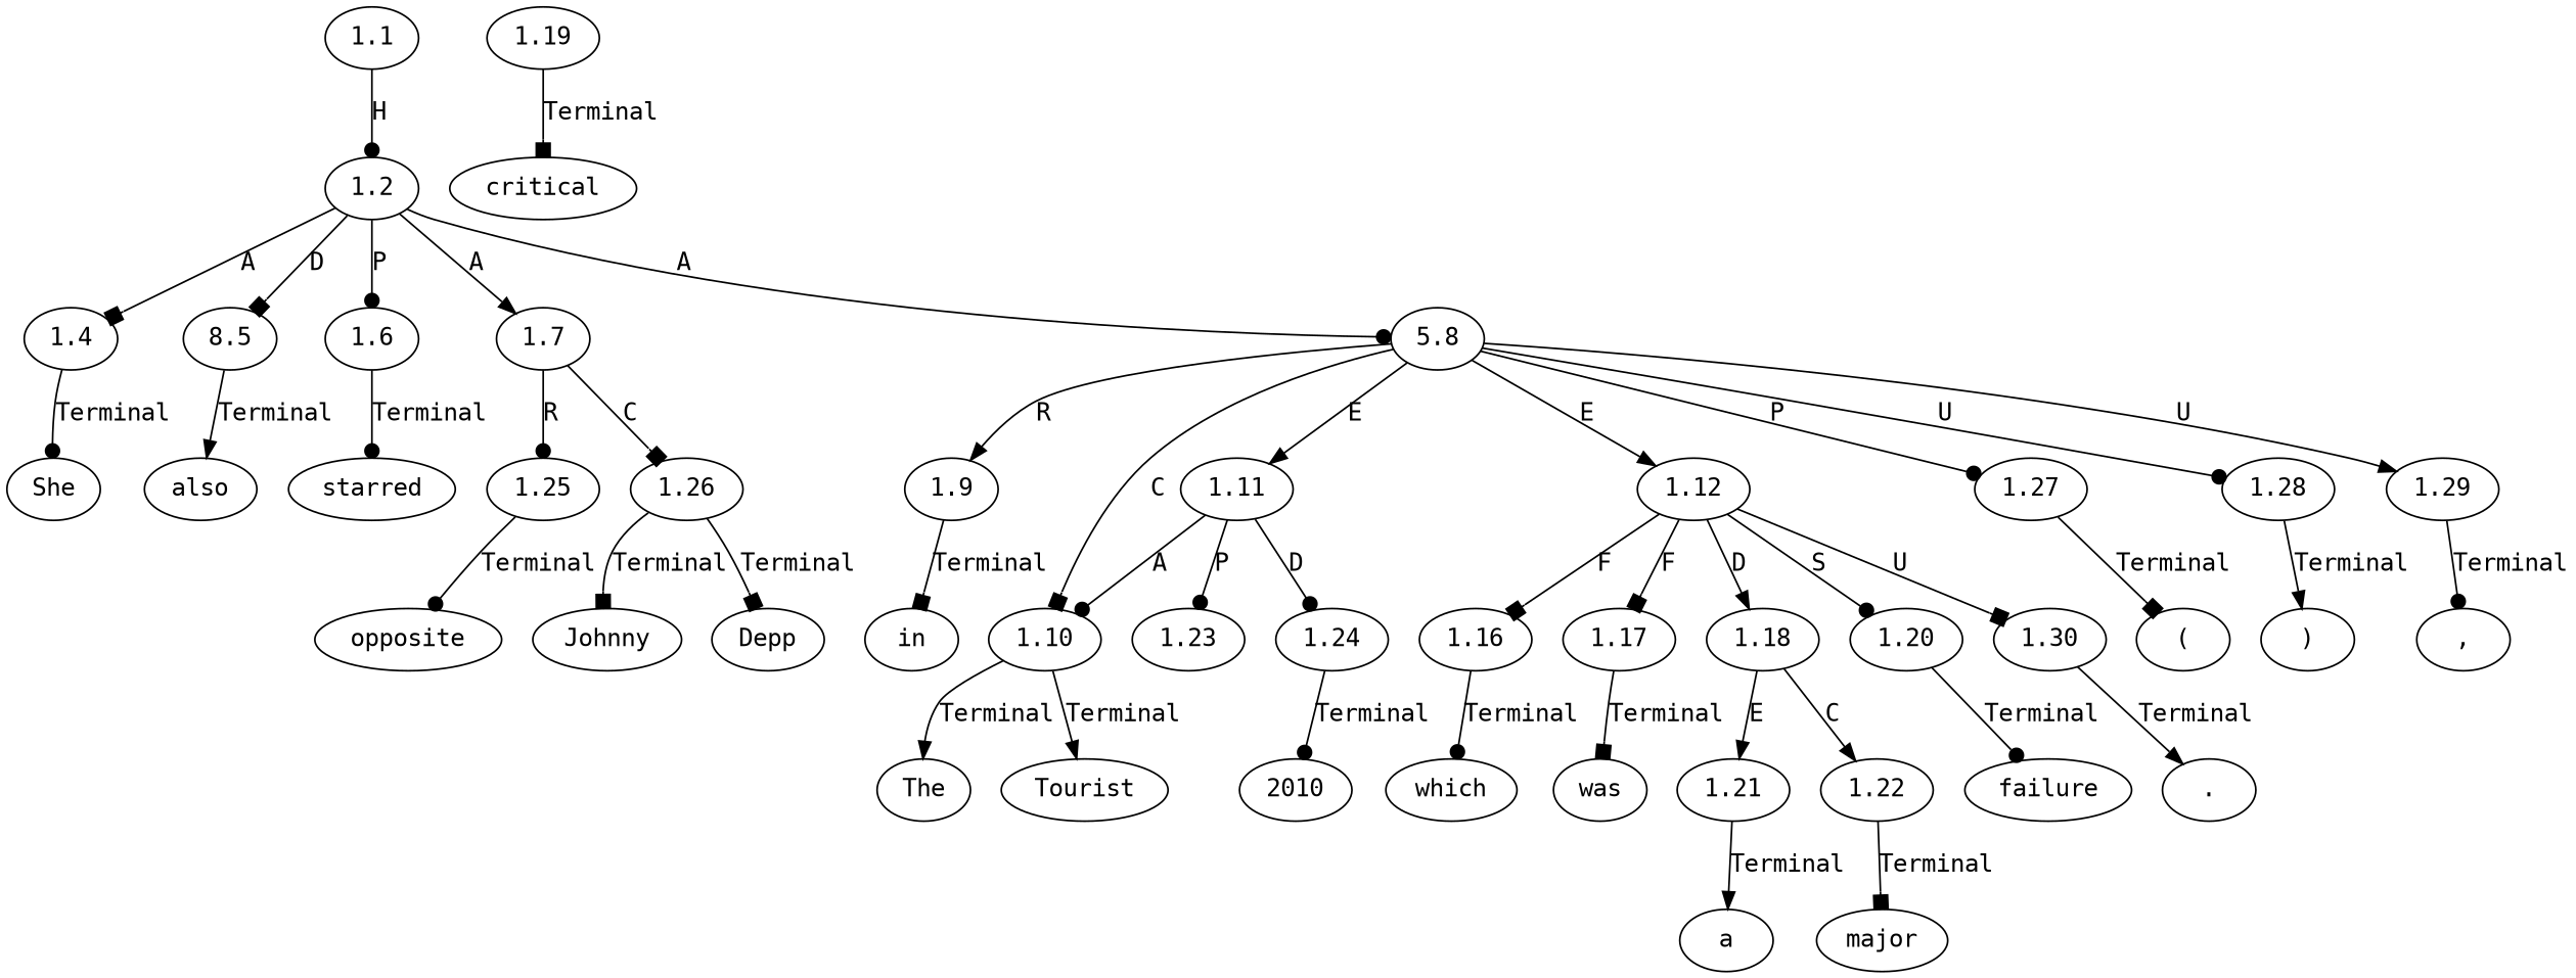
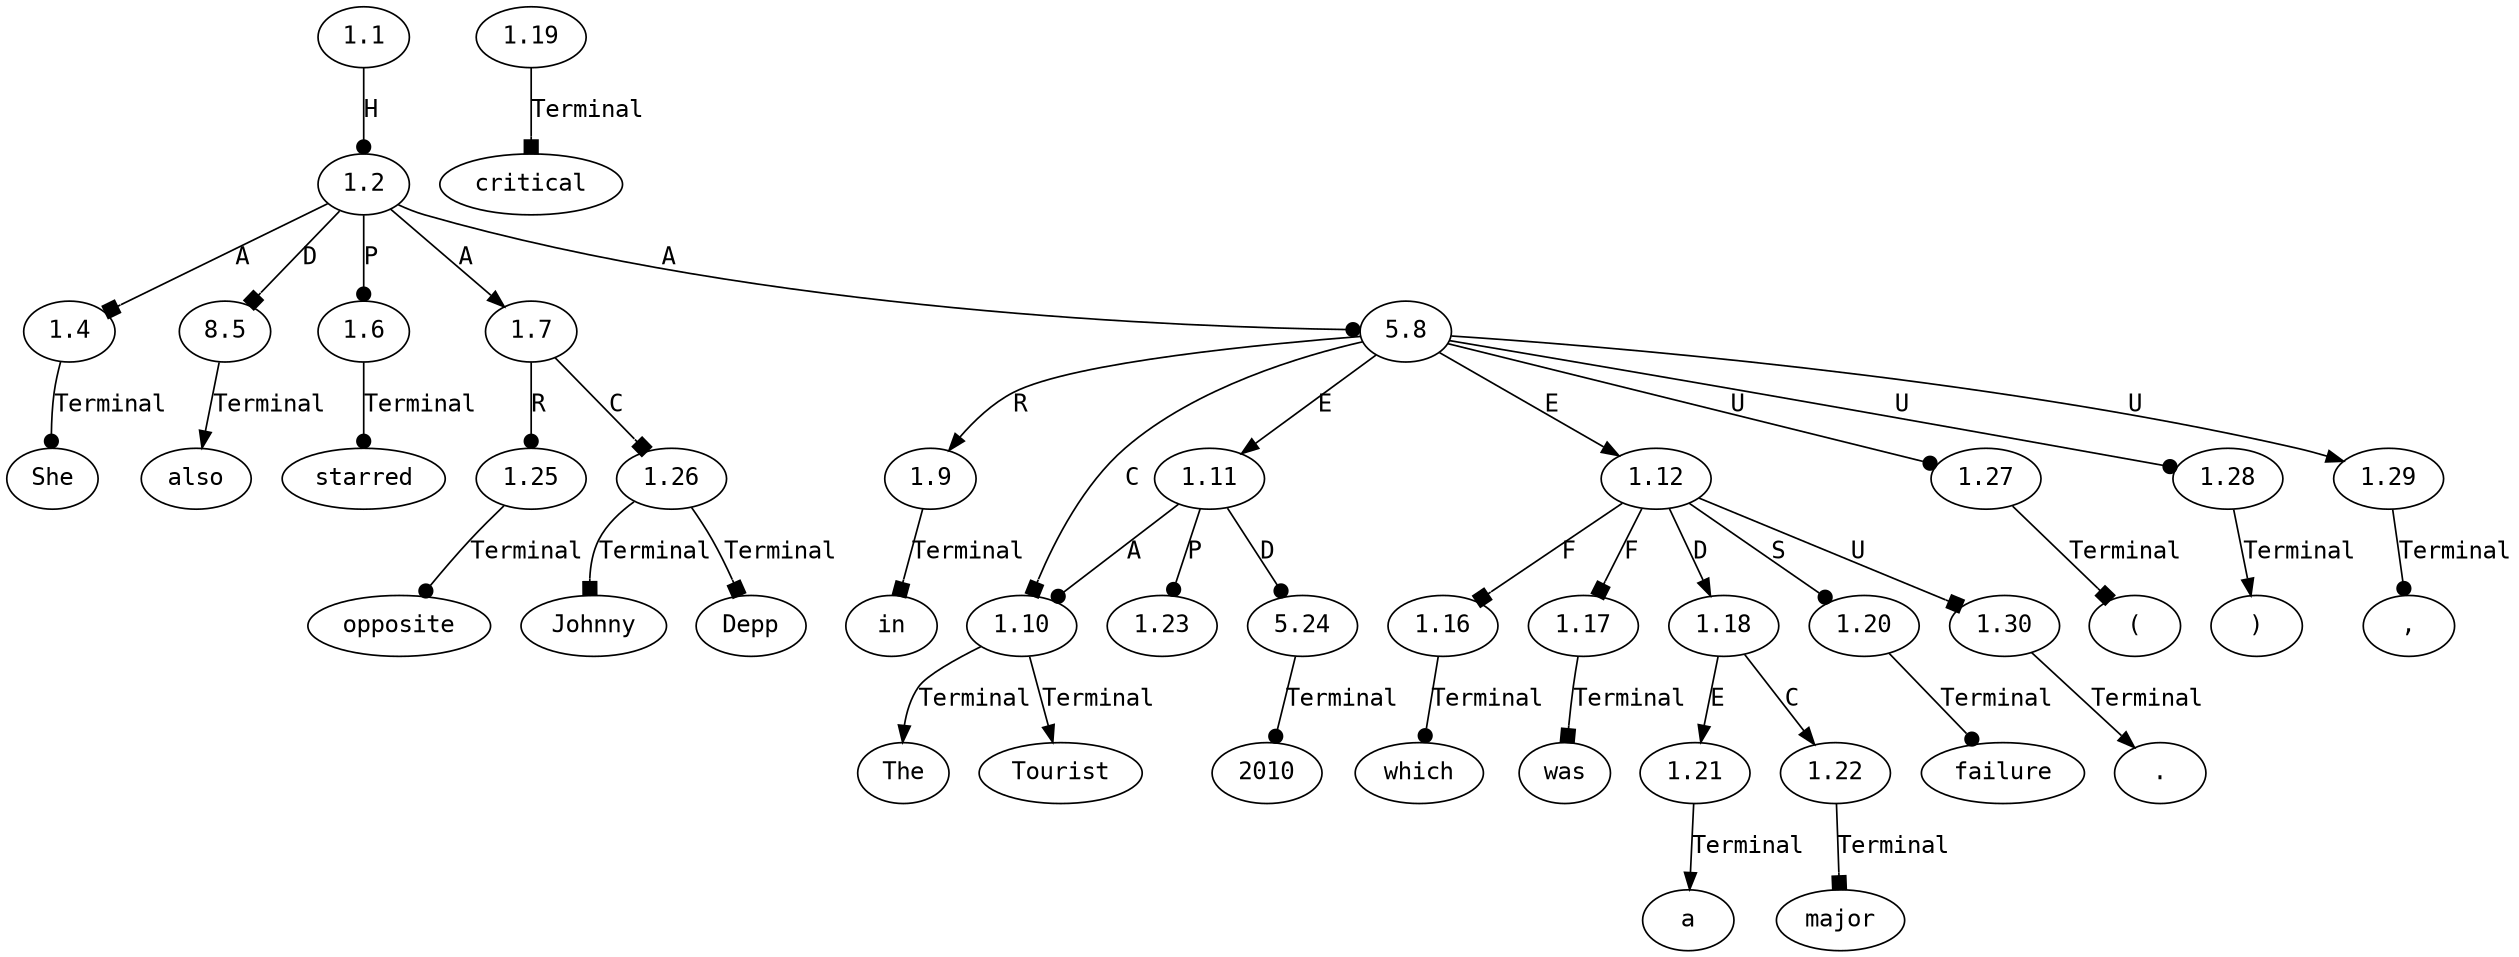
  digraph {
    fontname="DejaVu Sans Mono"
    node [fontname="DejaVu Sans Mono" ordering=out]
    edge [arrowhead=dot fontname="DejaVu Sans Mono" ordering=out]
    n1 [label=She]
    n2 [label="("]
    n3 [label=2010]
    n4 [label=")"]
    n5 [label=","]
    n6 [label=which]
    n7 [label=was]
    n8 [label=a]
    n9 [label=major]
    n10 [label=critical]
    n11 [label=failure]
    n12 [label=also]
    n13 [label="."]
    n14 [label=starred]
    n15 [label=opposite]
    n16 [label=Johnny]
    n17 [label=Depp]
    n18 [label=in]
    n19 [label=The]
    n20 [label=Tourist]
    n21 [label=1.1]
    n22 [label=1.2]
    n23 [label=1.4]
    n24 [label=8.5]
    n25 [label=1.6]
    n26 [label=1.7]
    n27 [label=5.8]
    n28 [label=1.25]
    n29 [label=1.26]
    n30 [label=1.9]
    n31 [label=1.10]
    n32 [label=1.11]
    n33 [label=1.12]
    n34 [label=1.27]
    n35 [label=1.28]
    n36 [label=1.29]
    n37 [label=1.23]
-   n38 [label=1.24]
+   n38 [label=5.24]
    n39 [label=1.16]
    n40 [label=1.17]
    n41 [label=1.18]
    n42 [label=1.20]
    n43 [label=1.30]
    n44 [label=1.21]
    n45 [label=1.22]
    n46 [label=1.19]
    n21 -> n22 [label=H]
    n22 -> n23 [arrowhead=box label=A]
    n22 -> n24 [arrowhead=box label=D]
    n22 -> n25 [label=P]
    n22 -> n26 [arrowhead=normal label=A]
    n22 -> n27 [label=A]
    n23 -> n1 [label=Terminal]
    n24 -> n12 [arrowhead=normal label=Terminal]
    n25 -> n14 [label=Terminal]
    n26 -> n28 [label=R]
    n26 -> n29 [arrowhead=box label=C]
    n27 -> n30 [arrowhead=normal label=R]
    n27 -> n31 [arrowhead=box label=C]
    n27 -> n32 [arrowhead=normal label=E]
    n27 -> n33 [arrowhead=normal label=E]
-   n27 -> n34 [label=P]
+   n27 -> n34 [label=U]
    n27 -> n35 [label=U]
    n27 -> n36 [arrowhead=normal label=U]
    n28 -> n15 [label=Terminal]
    n29 -> n16 [arrowhead=box label=Terminal]
    n29 -> n17 [arrowhead=box label=Terminal]
    n30 -> n18 [arrowhead=box label=Terminal]
    n31 -> n19 [arrowhead=normal label=Terminal]
    n31 -> n20 [arrowhead=normal label=Terminal]
    n32 -> n31 [label=A]
    n32 -> n37 [label=P]
    n32 -> n38 [label=D]
    n33 -> n39 [arrowhead=box label=F]
    n33 -> n40 [arrowhead=box label=F]
    n33 -> n41 [arrowhead=normal label=D]
    n33 -> n42 [label=S]
    n33 -> n43 [arrowhead=box label=U]
    n34 -> n2 [arrowhead=box label=Terminal]
    n35 -> n4 [arrowhead=normal label=Terminal]
    n36 -> n5 [label=Terminal]
    n38 -> n3 [label=Terminal]
    n39 -> n6 [label=Terminal]
    n40 -> n7 [arrowhead=box label=Terminal]
    n41 -> n44 [arrowhead=normal label=E]
    n41 -> n45 [arrowhead=normal label=C]
    n42 -> n11 [label=Terminal]
    n43 -> n13 [arrowhead=normal label=Terminal]
    n44 -> n8 [arrowhead=normal label=Terminal]
    n45 -> n9 [arrowhead=box label=Terminal]
    n46 -> n10 [arrowhead=box label=Terminal]
  }
